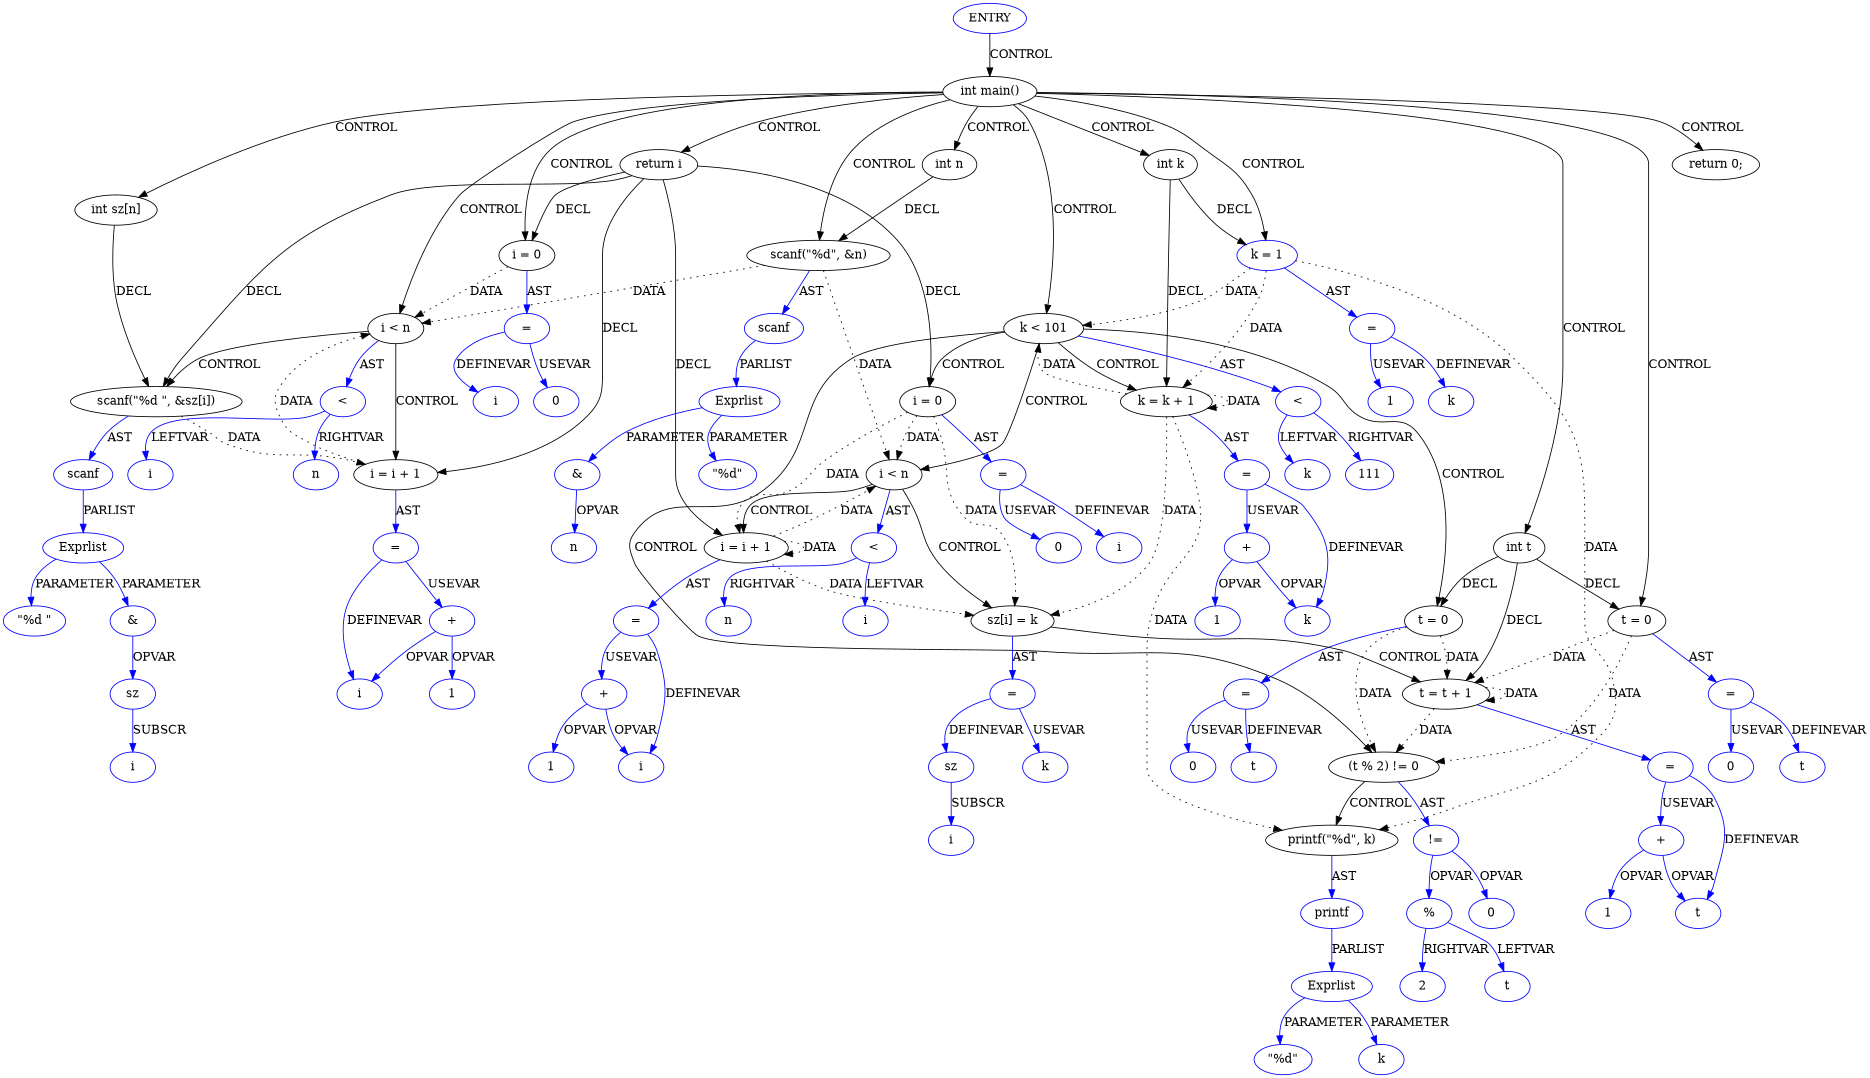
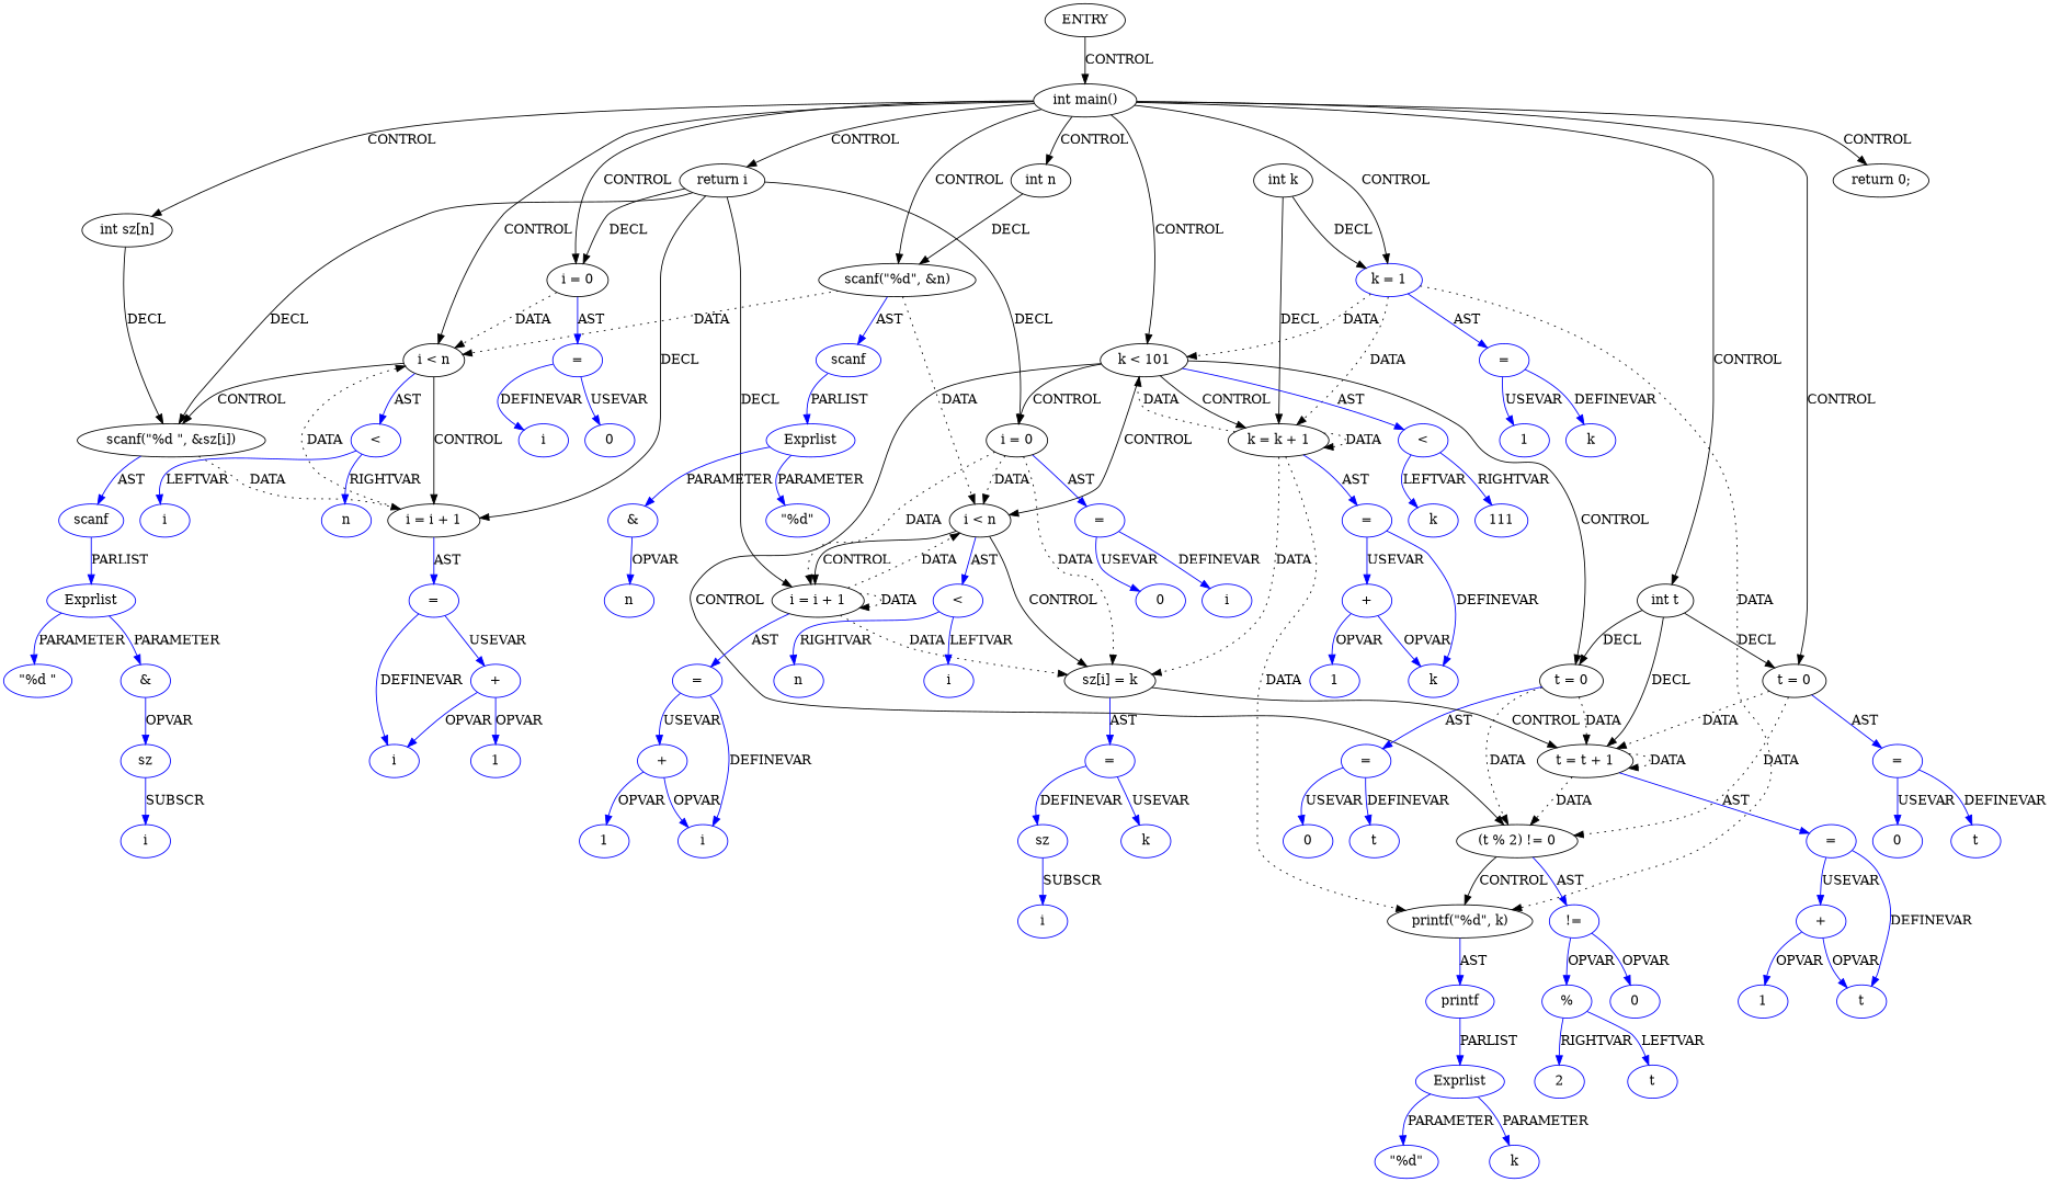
  digraph {
    node [coord=9 type=VAR color=blue]
    edge [color=blue]
-   n1 [coord=-1 label=ENTRY type=ENTRY]
+   n1 [coord=-1 label=ENTRY type=ENTRY color=""]
    n2 [coord=2 label="int main()" type=CONTROL color=""]
    n3 [coord=3 label="int n" type=DECL varname=n vartype=int color=""]
    n4 [coord=4 label="return i" type=DECL varname=i vartype=int color=""]
    n5 [coord=4 label="int k" type=DECL varname=k vartype=int color=""]
    n6 [coord=5 label="int t" type=DECL varname=t vartype=int color=""]
    n7 [coord=6 label="t = 0" type=ASSIGN color=""]
    n8 [coord=7 label="scanf(\"%d\", &n)" type=CALL color=""]
    n9 [coord=8 label="int sz[n]" type=DECL varname=sz vartype="int[]" color=""]
    n10 [label="i = 0" type=ASSIGN color=""]
    n11 [label="i < n" type=CONTROL color=""]
    n12 [coord=12 label="k = 1" type=ASSIGN]
    n13 [coord=12 label="k < 101" type=CONTROL color=""]
    n14 [coord=23 label="return 0;" type=RETURN color=""]
    n15 [coord=10 label="scanf(\"%d \", &sz[i])" type=CALL color=""]
    n16 [label="i = i + 1" type=ASSIGN color=""]
    n17 [coord=13 label="i = 0" type=ASSIGN color=""]
    n18 [coord=13 label="i = i + 1" type=ASSIGN color=""]
    n19 [coord=12 label="k = k + 1" type=ASSIGN color=""]
    n20 [coord=15 label="t = t + 1" type=ASSIGN color=""]
    n21 [coord=21 label="t = 0" type=ASSIGN color=""]
    n22 [coord=6 label="=" type=ASSIGNOP]
    n23 [coord=18 label="(t % 2) != 0" type=CONTROL color=""]
    n24 [coord=7 label=scanf type=FUNCNAME]
    n25 [coord=13 label="i < n" type=CONTROL color=""]
    n26 [label="=" type=ASSIGNOP]
    n27 [label="<" type=OP]
    n28 [coord=12 label="=" type=ASSIGNOP]
    n29 [coord=19 label="printf(\"%d\", k)" type=CALL color=""]
    n30 [coord=12 label="<" type=OP]
    n31 [coord=10 label=scanf type=FUNCNAME]
    n32 [label="=" type=ASSIGNOP]
    n33 [coord=14 label="sz[i] = k" type=CONTROL color=""]
    n34 [coord=13 label="=" type=ASSIGNOP]
    n35 [coord=13 label="=" type=ASSIGNOP]
    n36 [coord=12 label="=" type=ASSIGNOP]
    n37 [coord=15 label="=" type=ASSIGNOP]
    n38 [coord=21 label="=" type=ASSIGNOP]
    n39 [coord=6 label=t]
    n40 [coord=6 label=0 type=CONST]
    n41 [coord=18 label="!=" type=OP]
    n42 [coord=7 label=Exprlist type=EXPRS]
    n43 [coord=13 label="<" type=OP]
    n44 [coord=7 label="\"%d\"" type=CONST]
    n45 [coord=7 label="&" type=OP]
    n46 [coord=7 label=n]
    n47 [label=i]
    n48 [label=0 type=CONST]
    n49 [label=i]
    n50 [label=n]
    n51 [coord=10 label=Exprlist type=EXPRS]
    n52 [coord=10 label="\"%d \"" type=CONST]
    n53 [coord=10 label="&" type=OP]
    n54 [coord=10 label=sz]
    n55 [coord=10 label=i]
    n56 [label=i]
    n57 [label="+" type=OP]
    n58 [label=1 type=CONST]
    n59 [coord=12 label=k]
    n60 [coord=12 label=1 type=CONST]
    n61 [coord=14 label="=" type=ASSIGNOP]
    n62 [coord=19 label=printf type=FUNCNAME]
    n63 [coord=12 label=k]
    n64 [coord=12 label=111 type=CONST]
    n65 [coord=13 label=i]
    n66 [coord=13 label=0 type=CONST]
    n67 [coord=13 label=i]
    n68 [coord=13 label=n]
    n69 [coord=14 label=sz]
    n70 [coord=14 label=k]
    n71 [coord=15 label=t]
    n72 [coord=15 label="+" type=OP]
    n73 [coord=15 label=1 type=CONST]
    n74 [coord=14 label=i]
    n75 [coord=13 label=i]
    n76 [coord=13 label="+" type=OP]
    n77 [coord=13 label=1 type=CONST]
    n78 [coord=18 label="%" type=OP]
    n79 [coord=18 label=0 type=CONST]
    n80 [coord=19 label=Exprlist type=EXPRS]
    n81 [coord=19 label="\"%d\"" type=CONST]
    n82 [coord=19 label=k]
    n83 [coord=18 label=t]
    n84 [coord=18 label=2 type=CONST]
    n85 [coord=21 label=t]
    n86 [coord=21 label=0 type=CONST]
    n87 [coord=12 label=k]
    n88 [coord=12 label="+" type=OP]
    n89 [coord=12 label=1 type=CONST]
    n1 -> n2 [label=CONTROL color=""]
    n2 -> n3 [label=CONTROL color=""]
    n2 -> n4 [label=CONTROL color=""]
-   n2 -> n5 [label=CONTROL color=""]
    n2 -> n6 [label=CONTROL color=""]
    n2 -> n7 [label=CONTROL color=""]
    n2 -> n8 [label=CONTROL color=""]
    n2 -> n9 [label=CONTROL color=""]
    n2 -> n10 [label=CONTROL color=""]
    n2 -> n11 [label=CONTROL color=""]
    n2 -> n12 [label=CONTROL color=""]
    n2 -> n13 [label=CONTROL color=""]
    n2 -> n14 [label=CONTROL color=""]
    n3 -> n8 [label=DECL color=""]
    n4 -> n10 [label=DECL color=""]
    n4 -> n15 [label=DECL color=""]
    n4 -> n16 [label=DECL color=""]
    n4 -> n17 [label=DECL color=""]
    n4 -> n18 [label=DECL color=""]
    n5 -> n12 [label=DECL color=""]
    n5 -> n19 [label=DECL color=""]
    n6 -> n7 [label=DECL color=""]
    n6 -> n20 [label=DECL color=""]
    n6 -> n21 [label=DECL color=""]
    n7 -> n20 [label=DATA style=dotted color=""]
    n7 -> n22 [label=AST]
    n7 -> n23 [label=DATA style=dotted color=""]
    n8 -> n11 [label=DATA style=dotted color=""]
    n8 -> n24 [label=AST]
    n8 -> n25 [label=DATA style=dotted color=""]
    n9 -> n15 [label=DECL color=""]
    n10 -> n11 [label=DATA style=dotted color=""]
    n10 -> n26 [label=AST]
    n11 -> n15 [label=CONTROL color=""]
    n11 -> n16 [label=CONTROL color=""]
    n11 -> n27 [label=AST]
    n12 -> n13 [label=DATA style=dotted color=""]
    n12 -> n19 [label=DATA style=dotted color=""]
    n12 -> n28 [label=AST]
    n12 -> n29 [label=DATA style=dotted color=""]
    n13 -> n17 [label=CONTROL color=""]
    n13 -> n19 [label=CONTROL color=""]
    n13 -> n21 [label=CONTROL color=""]
    n13 -> n23 [label=CONTROL color=""]
    n13 -> n25 [label=CONTROL color=""]
    n13 -> n30 [label=AST]
    n15 -> n16 [label=DATA style=dotted color=""]
    n15 -> n31 [label=AST]
    n16 -> n11 [label=DATA style=dotted color=""]
    n16 -> n32 [label=AST]
    n17 -> n18 [label=DATA style=dotted color=""]
    n17 -> n25 [label=DATA style=dotted color=""]
    n17 -> n33 [label=DATA style=dotted color=""]
    n17 -> n34 [label=AST]
    n18 -> n18 [label=DATA style=dotted color=""]
    n18 -> n25 [label=DATA style=dotted color=""]
    n18 -> n33 [label=DATA style=dotted color=""]
    n18 -> n35 [label=AST]
    n19 -> n13 [label=DATA style=dotted color=""]
    n19 -> n19 [label=DATA style=dotted color=""]
    n19 -> n29 [label=DATA style=dotted color=""]
    n19 -> n33 [label=DATA style=dotted color=""]
    n19 -> n36 [label=AST]
    n20 -> n20 [label=DATA style=dotted color=""]
    n20 -> n23 [label=DATA style=dotted color=""]
    n20 -> n37 [label=AST]
    n21 -> n20 [label=DATA style=dotted color=""]
    n21 -> n23 [label=DATA style=dotted color=""]
    n21 -> n38 [label=AST]
    n22 -> n39 [label=DEFINEVAR]
    n22 -> n40 [label=USEVAR]
    n23 -> n29 [label=CONTROL color=""]
    n23 -> n41 [label=AST]
    n24 -> n42 [label=PARLIST]
    n25 -> n18 [label=CONTROL color=""]
    n25 -> n33 [label=CONTROL color=""]
    n25 -> n43 [label=AST]
    n26 -> n47 [label=DEFINEVAR]
    n26 -> n48 [label=USEVAR]
    n27 -> n49 [label=LEFTVAR]
    n27 -> n50 [label=RIGHTVAR]
    n28 -> n59 [label=DEFINEVAR]
    n28 -> n60 [label=USEVAR]
    n29 -> n62 [label=AST]
    n30 -> n63 [label=LEFTVAR]
    n30 -> n64 [label=RIGHTVAR]
    n31 -> n51 [label=PARLIST]
    n32 -> n56 [label=DEFINEVAR]
    n32 -> n57 [label=USEVAR]
    n33 -> n20 [label=CONTROL color=""]
    n33 -> n61 [label=AST]
    n34 -> n65 [label=DEFINEVAR]
    n34 -> n66 [label=USEVAR]
    n35 -> n75 [label=DEFINEVAR]
    n35 -> n76 [label=USEVAR]
    n36 -> n87 [label=DEFINEVAR]
    n36 -> n88 [label=USEVAR]
    n37 -> n71 [label=DEFINEVAR]
    n37 -> n72 [label=USEVAR]
    n38 -> n85 [label=DEFINEVAR]
    n38 -> n86 [label=USEVAR]
    n41 -> n78 [label=OPVAR]
    n41 -> n79 [label=OPVAR]
    n42 -> n44 [label=PARAMETER]
    n42 -> n45 [label=PARAMETER]
    n43 -> n67 [label=LEFTVAR]
    n43 -> n68 [label=RIGHTVAR]
    n45 -> n46 [label=OPVAR]
    n51 -> n52 [label=PARAMETER]
    n51 -> n53 [label=PARAMETER]
    n53 -> n54 [label=OPVAR]
    n54 -> n55 [label=SUBSCR]
    n57 -> n56 [label=OPVAR]
    n57 -> n58 [label=OPVAR]
    n61 -> n69 [label=DEFINEVAR]
    n61 -> n70 [label=USEVAR]
    n62 -> n80 [label=PARLIST]
    n69 -> n74 [label=SUBSCR]
    n72 -> n71 [label=OPVAR]
    n72 -> n73 [label=OPVAR]
    n76 -> n75 [label=OPVAR]
    n76 -> n77 [label=OPVAR]
    n78 -> n83 [label=LEFTVAR]
    n78 -> n84 [label=RIGHTVAR]
    n80 -> n81 [label=PARAMETER]
    n80 -> n82 [label=PARAMETER]
    n88 -> n87 [label=OPVAR]
    n88 -> n89 [label=OPVAR]
  }
